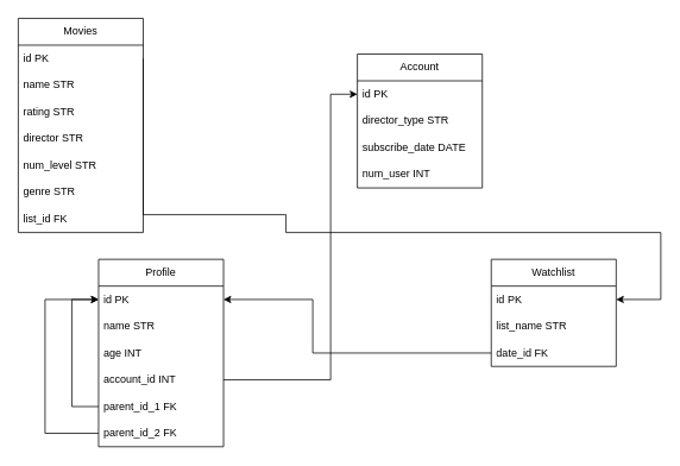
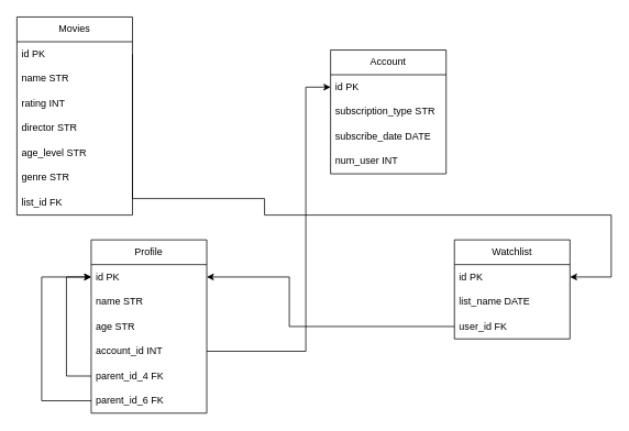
  <mxCell id="0" />
  <mxCell id="1" parent="0" />
  <mxCell id="2" value="Movies" style="swimlane;fontStyle=0;childLayout=stackLayout;horizontal=1;startSize=30;horizontalStack=0;resizeParent=1;resizeParentMax=0;resizeLast=0;collapsible=1;marginBottom=0;whiteSpace=wrap;html=1;" parent="1" vertex="1"><mxGeometry x="20" y="20" width="140" height="240" as="geometry"><mxRectangle x="20" y="50" width="80" height="30" as="alternateBounds" /></mxGeometry></mxCell>
  <mxCell id="3" value="id PK" style="text;strokeColor=none;fillColor=none;align=left;verticalAlign=middle;spacingLeft=4;spacingRight=4;overflow=hidden;points=[[0,0.5],[1,0.5]];portConstraint=eastwest;rotatable=0;whiteSpace=wrap;html=1;" parent="2" vertex="1"><mxGeometry y="30" width="140" height="30" as="geometry" /></mxCell>
  <mxCell id="4" value="name STR" style="text;strokeColor=none;fillColor=none;align=left;verticalAlign=middle;spacingLeft=4;spacingRight=4;overflow=hidden;points=[[0,0.5],[1,0.5]];portConstraint=eastwest;rotatable=0;whiteSpace=wrap;html=1;" parent="2" vertex="1"><mxGeometry y="60" width="140" height="30" as="geometry" /></mxCell>
- <mxCell id="5" value="rating STR" style="text;strokeColor=none;fillColor=none;align=left;verticalAlign=middle;spacingLeft=4;spacingRight=4;overflow=hidden;points=[[0,0.5],[1,0.5]];portConstraint=eastwest;rotatable=0;whiteSpace=wrap;html=1;" parent="2" vertex="1"><mxGeometry y="90" width="140" height="30" as="geometry" /></mxCell>
+ <mxCell id="5" value="rating INT" style="text;strokeColor=none;fillColor=none;align=left;verticalAlign=middle;spacingLeft=4;spacingRight=4;overflow=hidden;points=[[0,0.5],[1,0.5]];portConstraint=eastwest;rotatable=0;whiteSpace=wrap;html=1;" parent="2" vertex="1"><mxGeometry y="90" width="140" height="30" as="geometry" /></mxCell>
  <mxCell id="6" value="director STR" style="text;strokeColor=none;fillColor=none;align=left;verticalAlign=middle;spacingLeft=4;spacingRight=4;overflow=hidden;points=[[0,0.5],[1,0.5]];portConstraint=eastwest;rotatable=0;whiteSpace=wrap;html=1;" parent="2" vertex="1"><mxGeometry y="120" width="140" height="30" as="geometry" /></mxCell>
- <mxCell id="7" value="num_level STR" style="text;strokeColor=none;fillColor=none;align=left;verticalAlign=middle;spacingLeft=4;spacingRight=4;overflow=hidden;points=[[0,0.5],[1,0.5]];portConstraint=eastwest;rotatable=0;whiteSpace=wrap;html=1;" parent="2" vertex="1"><mxGeometry y="150" width="140" height="30" as="geometry" /></mxCell>
+ <mxCell id="7" value="age_level STR" style="text;strokeColor=none;fillColor=none;align=left;verticalAlign=middle;spacingLeft=4;spacingRight=4;overflow=hidden;points=[[0,0.5],[1,0.5]];portConstraint=eastwest;rotatable=0;whiteSpace=wrap;html=1;" parent="2" vertex="1"><mxGeometry y="150" width="140" height="30" as="geometry" /></mxCell>
  <mxCell id="8" value="genre STR&lt;span style=&quot;color: rgba(0, 0, 0, 0); font-family: monospace; font-size: 0px; text-wrap: nowrap;&quot;&gt;%3CmxGraphModel%3E%3Croot%3E%3CmxCell%20id%3D%220%22%2F%3E%3CmxCell%20id%3D%221%22%20parent%3D%220%22%2F%3E%3CmxCell%20id%3D%222%22%20value%3D%22Item%203%22%20style%3D%22text%3BstrokeColor%3Dnone%3BfillColor%3Dnone%3Balign%3Dleft%3BverticalAlign%3Dmiddle%3BspacingLeft%3D4%3BspacingRight%3D4%3Boverflow%3Dhidden%3Bpoints%3D%5B%5B0%2C0.5%5D%2C%5B1%2C0.5%5D%5D%3BportConstraint%3Deastwest%3Brotatable%3D0%3BwhiteSpace%3Dwrap%3Bhtml%3D1%3B%22%20vertex%3D%221%22%20parent%3D%221%22%3E%3CmxGeometry%20x%3D%22110%22%20y%3D%22140%22%20width%3D%22140%22%20height%3D%2230%22%20as%3D%22geometry%22%2F%3E%3C%2FmxCell%3E%3C%2Froot%3E%3C%2FmxGraphModel%3E&lt;/span&gt;" style="text;strokeColor=none;fillColor=none;align=left;verticalAlign=middle;spacingLeft=4;spacingRight=4;overflow=hidden;points=[[0,0.5],[1,0.5]];portConstraint=eastwest;rotatable=0;whiteSpace=wrap;html=1;" parent="2" vertex="1"><mxGeometry y="180" width="140" height="30" as="geometry" /></mxCell>
  <mxCell id="9" value="list_id FK" style="text;strokeColor=none;fillColor=none;align=left;verticalAlign=middle;spacingLeft=4;spacingRight=4;overflow=hidden;points=[[0,0.5],[1,0.5]];portConstraint=eastwest;rotatable=0;whiteSpace=wrap;html=1;" vertex="1" parent="2"><mxGeometry y="210" width="140" height="30" as="geometry" /></mxCell>
  <mxCell id="10" value="Profile" style="swimlane;fontStyle=0;childLayout=stackLayout;horizontal=1;startSize=30;horizontalStack=0;resizeParent=1;resizeParentMax=0;resizeLast=0;collapsible=1;marginBottom=0;whiteSpace=wrap;html=1;" parent="1" vertex="1"><mxGeometry x="110" y="290" width="140" height="210" as="geometry" /></mxCell>
  <mxCell id="11" value="id PK" style="text;strokeColor=none;fillColor=none;align=left;verticalAlign=middle;spacingLeft=4;spacingRight=4;overflow=hidden;points=[[0,0.5],[1,0.5]];portConstraint=eastwest;rotatable=0;whiteSpace=wrap;html=1;" parent="10" vertex="1"><mxGeometry y="30" width="140" height="30" as="geometry" /></mxCell>
  <mxCell id="12" value="name STR" style="text;strokeColor=none;fillColor=none;align=left;verticalAlign=middle;spacingLeft=4;spacingRight=4;overflow=hidden;points=[[0,0.5],[1,0.5]];portConstraint=eastwest;rotatable=0;whiteSpace=wrap;html=1;" parent="10" vertex="1"><mxGeometry y="60" width="140" height="30" as="geometry" /></mxCell>
- <mxCell id="13" value="age INT" style="text;strokeColor=none;fillColor=none;align=left;verticalAlign=middle;spacingLeft=4;spacingRight=4;overflow=hidden;points=[[0,0.5],[1,0.5]];portConstraint=eastwest;rotatable=0;whiteSpace=wrap;html=1;" parent="10" vertex="1"><mxGeometry y="90" width="140" height="30" as="geometry" /></mxCell>
+ <mxCell id="13" value="age STR" style="text;strokeColor=none;fillColor=none;align=left;verticalAlign=middle;spacingLeft=4;spacingRight=4;overflow=hidden;points=[[0,0.5],[1,0.5]];portConstraint=eastwest;rotatable=0;whiteSpace=wrap;html=1;" parent="10" vertex="1"><mxGeometry y="90" width="140" height="30" as="geometry" /></mxCell>
  <mxCell id="14" value="account_id INT" style="text;strokeColor=none;fillColor=none;align=left;verticalAlign=middle;spacingLeft=4;spacingRight=4;overflow=hidden;points=[[0,0.5],[1,0.5]];portConstraint=eastwest;rotatable=0;whiteSpace=wrap;html=1;" parent="10" vertex="1"><mxGeometry y="120" width="140" height="30" as="geometry" /></mxCell>
  <mxCell id="15" style="edgeStyle=orthogonalEdgeStyle;rounded=0;orthogonalLoop=1;jettySize=auto;html=1;entryX=0;entryY=0.5;entryDx=0;entryDy=0;" parent="10" source="16" target="11" edge="1"><mxGeometry relative="1" as="geometry"><Array as="points"><mxPoint x="-30" y="165" /><mxPoint x="-30" y="45" /></Array></mxGeometry></mxCell>
- <mxCell id="16" value="parent_id_1 FK" style="text;strokeColor=none;fillColor=none;align=left;verticalAlign=middle;spacingLeft=4;spacingRight=4;overflow=hidden;points=[[0,0.5],[1,0.5]];portConstraint=eastwest;rotatable=0;whiteSpace=wrap;html=1;" parent="10" vertex="1"><mxGeometry y="150" width="140" height="30" as="geometry" /></mxCell>
+ <mxCell id="16" value="parent_id_4 FK" style="text;strokeColor=none;fillColor=none;align=left;verticalAlign=middle;spacingLeft=4;spacingRight=4;overflow=hidden;points=[[0,0.5],[1,0.5]];portConstraint=eastwest;rotatable=0;whiteSpace=wrap;html=1;" parent="10" vertex="1"><mxGeometry y="150" width="140" height="30" as="geometry" /></mxCell>
  <mxCell id="17" style="edgeStyle=orthogonalEdgeStyle;rounded=0;orthogonalLoop=1;jettySize=auto;html=1;entryX=0;entryY=0.5;entryDx=0;entryDy=0;" parent="10" source="18" target="11" edge="1"><mxGeometry relative="1" as="geometry"><Array as="points"><mxPoint x="-60" y="195" /><mxPoint x="-60" y="45" /></Array></mxGeometry></mxCell>
- <mxCell id="18" value="parent_id_2 FK" style="text;strokeColor=none;fillColor=none;align=left;verticalAlign=middle;spacingLeft=4;spacingRight=4;overflow=hidden;points=[[0,0.5],[1,0.5]];portConstraint=eastwest;rotatable=0;whiteSpace=wrap;html=1;" parent="10" vertex="1"><mxGeometry y="180" width="140" height="30" as="geometry" /></mxCell>
+ <mxCell id="18" value="parent_id_6 FK" style="text;strokeColor=none;fillColor=none;align=left;verticalAlign=middle;spacingLeft=4;spacingRight=4;overflow=hidden;points=[[0,0.5],[1,0.5]];portConstraint=eastwest;rotatable=0;whiteSpace=wrap;html=1;" parent="10" vertex="1"><mxGeometry y="180" width="140" height="30" as="geometry" /></mxCell>
  <mxCell id="19" value="Watchlist" style="swimlane;fontStyle=0;childLayout=stackLayout;horizontal=1;startSize=30;horizontalStack=0;resizeParent=1;resizeParentMax=0;resizeLast=0;collapsible=1;marginBottom=0;whiteSpace=wrap;html=1;" parent="1" vertex="1"><mxGeometry x="550" y="290" width="140" height="120" as="geometry" /></mxCell>
  <mxCell id="20" value="id PK" style="text;strokeColor=none;fillColor=none;align=left;verticalAlign=middle;spacingLeft=4;spacingRight=4;overflow=hidden;points=[[0,0.5],[1,0.5]];portConstraint=eastwest;rotatable=0;whiteSpace=wrap;html=1;" parent="19" vertex="1"><mxGeometry y="30" width="140" height="30" as="geometry" /></mxCell>
- <mxCell id="21" value="list_name STR" style="text;strokeColor=none;fillColor=none;align=left;verticalAlign=middle;spacingLeft=4;spacingRight=4;overflow=hidden;points=[[0,0.5],[1,0.5]];portConstraint=eastwest;rotatable=0;whiteSpace=wrap;html=1;" parent="19" vertex="1"><mxGeometry y="60" width="140" height="30" as="geometry" /></mxCell>
- <mxCell id="22" value="date_id FK" style="text;strokeColor=none;fillColor=none;align=left;verticalAlign=middle;spacingLeft=4;spacingRight=4;overflow=hidden;points=[[0,0.5],[1,0.5]];portConstraint=eastwest;rotatable=0;whiteSpace=wrap;html=1;" parent="19" vertex="1"><mxGeometry y="90" width="140" height="30" as="geometry" /></mxCell>
+ <mxCell id="21" value="list_name DATE" style="text;strokeColor=none;fillColor=none;align=left;verticalAlign=middle;spacingLeft=4;spacingRight=4;overflow=hidden;points=[[0,0.5],[1,0.5]];portConstraint=eastwest;rotatable=0;whiteSpace=wrap;html=1;" parent="19" vertex="1"><mxGeometry y="60" width="140" height="30" as="geometry" /></mxCell>
+ <mxCell id="22" value="user_id FK" style="text;strokeColor=none;fillColor=none;align=left;verticalAlign=middle;spacingLeft=4;spacingRight=4;overflow=hidden;points=[[0,0.5],[1,0.5]];portConstraint=eastwest;rotatable=0;whiteSpace=wrap;html=1;" parent="19" vertex="1"><mxGeometry y="90" width="140" height="30" as="geometry" /></mxCell>
  <mxCell id="23" value="Account" style="swimlane;fontStyle=0;childLayout=stackLayout;horizontal=1;startSize=30;horizontalStack=0;resizeParent=1;resizeParentMax=0;resizeLast=0;collapsible=1;marginBottom=0;whiteSpace=wrap;html=1;" parent="1" vertex="1"><mxGeometry x="400" y="60" width="140" height="150" as="geometry" /></mxCell>
  <mxCell id="24" value="id PK" style="text;strokeColor=none;fillColor=none;align=left;verticalAlign=middle;spacingLeft=4;spacingRight=4;overflow=hidden;points=[[0,0.5],[1,0.5]];portConstraint=eastwest;rotatable=0;whiteSpace=wrap;html=1;" parent="23" vertex="1"><mxGeometry y="30" width="140" height="30" as="geometry" /></mxCell>
- <mxCell id="25" value="director_type STR" style="text;strokeColor=none;fillColor=none;align=left;verticalAlign=middle;spacingLeft=4;spacingRight=4;overflow=hidden;points=[[0,0.5],[1,0.5]];portConstraint=eastwest;rotatable=0;whiteSpace=wrap;html=1;" parent="23" vertex="1"><mxGeometry y="60" width="140" height="30" as="geometry" /></mxCell>
+ <mxCell id="25" value="subscription_type STR" style="text;strokeColor=none;fillColor=none;align=left;verticalAlign=middle;spacingLeft=4;spacingRight=4;overflow=hidden;points=[[0,0.5],[1,0.5]];portConstraint=eastwest;rotatable=0;whiteSpace=wrap;html=1;" parent="23" vertex="1"><mxGeometry y="60" width="140" height="30" as="geometry" /></mxCell>
  <mxCell id="26" value="subscribe_date DATE" style="text;strokeColor=none;fillColor=none;align=left;verticalAlign=middle;spacingLeft=4;spacingRight=4;overflow=hidden;points=[[0,0.5],[1,0.5]];portConstraint=eastwest;rotatable=0;whiteSpace=wrap;html=1;" parent="23" vertex="1"><mxGeometry y="90" width="140" height="30" as="geometry" /></mxCell>
  <mxCell id="27" value="num_user INT" style="text;strokeColor=none;fillColor=none;align=left;verticalAlign=middle;spacingLeft=4;spacingRight=4;overflow=hidden;points=[[0,0.5],[1,0.5]];portConstraint=eastwest;rotatable=0;whiteSpace=wrap;html=1;" parent="23" vertex="1"><mxGeometry y="120" width="140" height="30" as="geometry" /></mxCell>
  <mxCell id="28" style="edgeStyle=orthogonalEdgeStyle;rounded=0;orthogonalLoop=1;jettySize=auto;html=1;entryX=0;entryY=0.5;entryDx=0;entryDy=0;" parent="1" source="14" target="24" edge="1"><mxGeometry relative="1" as="geometry"><mxPoint x="370" y="170" as="targetPoint" /><Array as="points"><mxPoint x="370" y="425" /><mxPoint x="370" y="105" /></Array></mxGeometry></mxCell>
  <mxCell id="29" style="edgeStyle=orthogonalEdgeStyle;rounded=0;orthogonalLoop=1;jettySize=auto;html=1;entryX=1;entryY=0.5;entryDx=0;entryDy=0;" parent="1" source="22" target="11" edge="1"><mxGeometry relative="1" as="geometry"><Array as="points"><mxPoint x="350" y="395" /><mxPoint x="350" y="335" /></Array></mxGeometry></mxCell>
  <mxCell id="30" style="edgeStyle=orthogonalEdgeStyle;rounded=0;orthogonalLoop=1;jettySize=auto;html=1;exitX=1;exitY=0.5;exitDx=0;exitDy=0;entryX=1;entryY=0.5;entryDx=0;entryDy=0;" parent="1" source="3" target="20" edge="1"><mxGeometry relative="1" as="geometry"><mxPoint x="690" y="425" as="targetPoint" /><Array as="points"><mxPoint x="160" y="240" /><mxPoint x="320" y="240" /><mxPoint x="320" y="260" /><mxPoint x="740" y="260" /><mxPoint x="740" y="335" /></Array><mxPoint x="180" y="90" as="sourcePoint" /></mxGeometry></mxCell>
